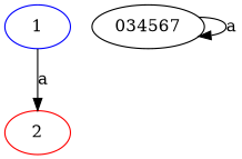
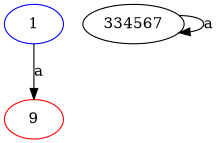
  digraph {
    rankdir=TB
-   2 [color=red]
-   034567
+   2 [color=red label=9]
+   034567 [label=334567]
    1 [color=blue]
    034567 -> 034567 [label=a]
    1 -> 2 [label=a]
  }
